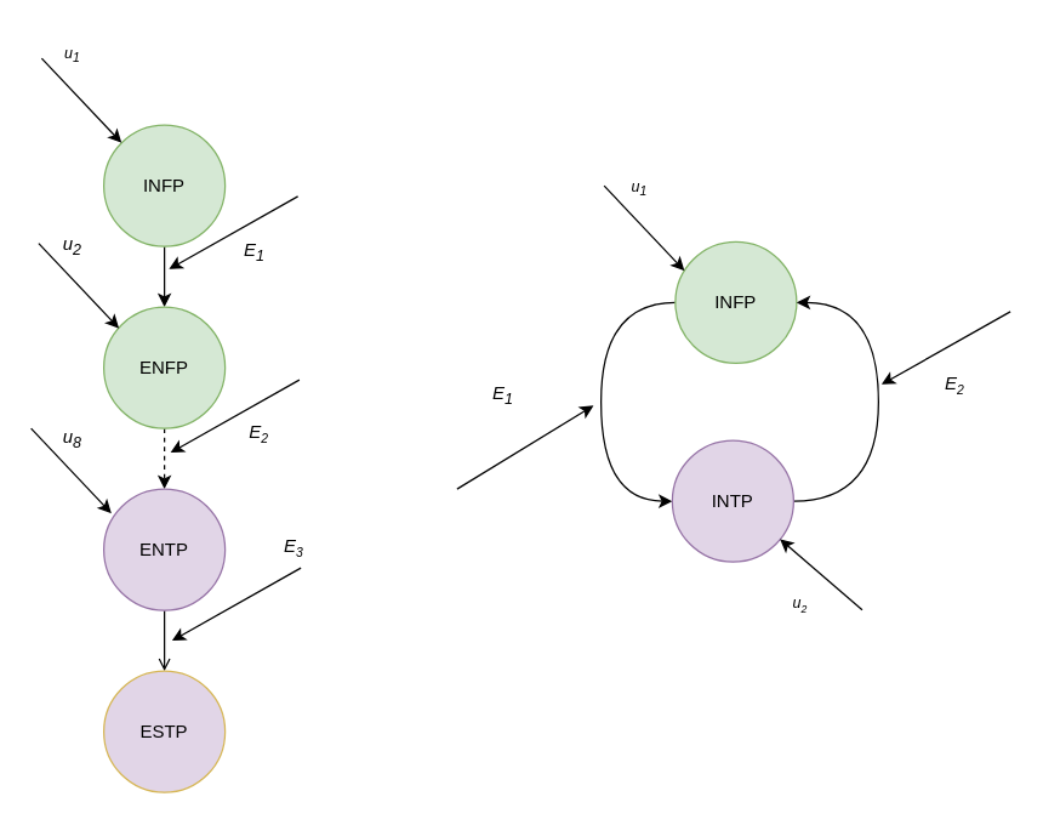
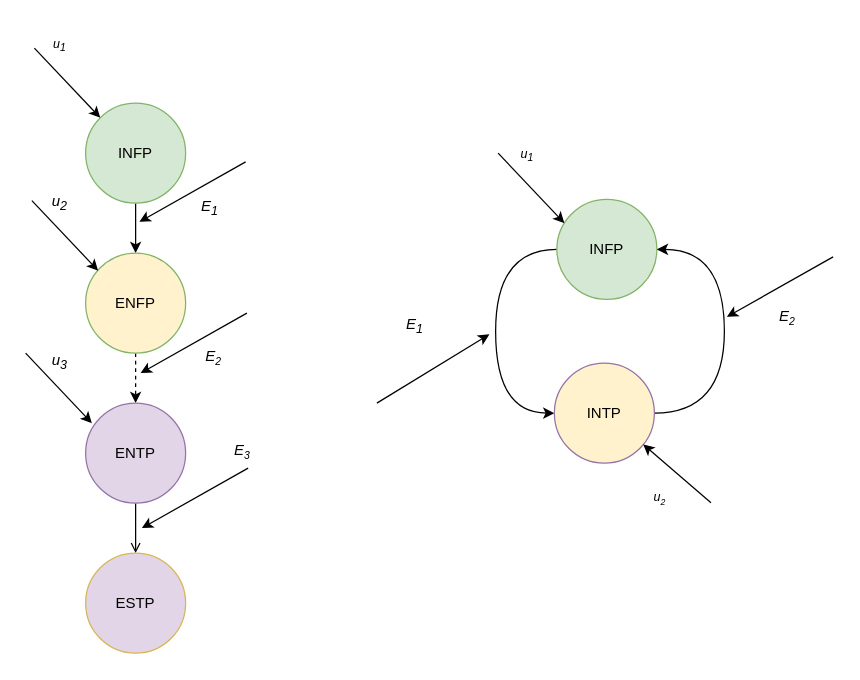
  <mxCell id="0" />
  <mxCell id="1" parent="0" />
  <mxCell id="2" style="edgeStyle=orthogonalEdgeStyle;rounded=0;orthogonalLoop=1;jettySize=auto;html=1;exitX=0.5;exitY=1;exitDx=0;exitDy=0;entryX=0.5;entryY=0;entryDx=0;entryDy=0;" edge="1" parent="1" source="3" target="5"><mxGeometry relative="1" as="geometry" /></mxCell>
  <mxCell id="3" value="INFP" style="ellipse;whiteSpace=wrap;html=1;aspect=fixed;fillColor=#d5e8d4;strokeColor=#82b366;" vertex="1" parent="1"><mxGeometry x="68" y="82" width="80" height="80" as="geometry" /></mxCell>
  <mxCell id="4" style="edgeStyle=orthogonalEdgeStyle;rounded=0;orthogonalLoop=1;jettySize=auto;html=1;exitX=0.5;exitY=1;exitDx=0;exitDy=0;entryX=0.5;entryY=0;entryDx=0;entryDy=0;dashed=1;" edge="1" parent="1" source="5" target="7"><mxGeometry relative="1" as="geometry" /></mxCell>
- <mxCell id="5" value="ENFP" style="ellipse;whiteSpace=wrap;html=1;aspect=fixed;fillColor=#d5e8d4;strokeColor=#82b366;" vertex="1" parent="1"><mxGeometry x="68" y="202" width="80" height="80" as="geometry" /></mxCell>
+ <mxCell id="5" value="ENFP" style="ellipse;whiteSpace=wrap;html=1;aspect=fixed;fillColor=#fff2cc;strokeColor=#82b366;" vertex="1" parent="1"><mxGeometry x="68" y="202" width="80" height="80" as="geometry" /></mxCell>
  <mxCell id="6" style="edgeStyle=orthogonalEdgeStyle;rounded=0;orthogonalLoop=1;jettySize=auto;html=1;exitX=0.5;exitY=1;exitDx=0;exitDy=0;entryX=0.5;entryY=0;entryDx=0;entryDy=0;endArrow=open;" edge="1" parent="1" source="7" target="20"><mxGeometry relative="1" as="geometry" /></mxCell>
  <mxCell id="7" value="ENTP" style="ellipse;whiteSpace=wrap;html=1;aspect=fixed;fillColor=#e1d5e7;strokeColor=#9673a6;" vertex="1" parent="1"><mxGeometry x="68" y="322" width="80" height="80" as="geometry" /></mxCell>
  <mxCell id="8" value="" style="endArrow=classic;html=1;rounded=0;entryX=0;entryY=0;entryDx=0;entryDy=0;" edge="1" parent="1" target="3"><mxGeometry width="50" height="50" relative="1" as="geometry"><mxPoint x="27" y="38" as="sourcePoint" /><mxPoint x="399" y="226" as="targetPoint" /></mxGeometry></mxCell>
  <mxCell id="9" value="" style="endArrow=classic;html=1;rounded=0;entryX=0;entryY=0;entryDx=0;entryDy=0;" edge="1" parent="1"><mxGeometry width="50" height="50" relative="1" as="geometry"><mxPoint x="25" y="160" as="sourcePoint" /><mxPoint x="78" y="216" as="targetPoint" /></mxGeometry></mxCell>
  <mxCell id="10" value="" style="endArrow=classic;html=1;rounded=0;entryX=0;entryY=0;entryDx=0;entryDy=0;" edge="1" parent="1"><mxGeometry width="50" height="50" relative="1" as="geometry"><mxPoint x="20" y="282" as="sourcePoint" /><mxPoint x="73" y="338" as="targetPoint" /></mxGeometry></mxCell>
  <mxCell id="11" value="&lt;span style=&quot;font-size: 10px;&quot;&gt;&lt;i&gt;u&lt;sub&gt;1&lt;/sub&gt;&lt;/i&gt;&lt;/span&gt;" style="text;html=1;align=center;verticalAlign=middle;resizable=0;points=[];autosize=1;strokeColor=none;fillColor=none;" vertex="1" parent="1"><mxGeometry x="33" y="20" width="28" height="28" as="geometry" /></mxCell>
  <mxCell id="12" value="&lt;i&gt;u&lt;sub&gt;2&lt;/sub&gt;&lt;/i&gt;" style="text;html=1;align=center;verticalAlign=middle;resizable=0;points=[];autosize=1;strokeColor=none;fillColor=none;" vertex="1" parent="1"><mxGeometry x="32" y="147" width="30" height="29" as="geometry" /></mxCell>
- <mxCell id="13" value="&lt;i&gt;u&lt;sub&gt;8&lt;/sub&gt;&lt;/i&gt;" style="text;html=1;align=center;verticalAlign=middle;resizable=0;points=[];autosize=1;strokeColor=none;fillColor=none;" vertex="1" parent="1"><mxGeometry x="32" y="274" width="30" height="29" as="geometry" /></mxCell>
+ <mxCell id="13" value="&lt;i&gt;u&lt;sub&gt;3&lt;/sub&gt;&lt;/i&gt;" style="text;html=1;align=center;verticalAlign=middle;resizable=0;points=[];autosize=1;strokeColor=none;fillColor=none;" vertex="1" parent="1"><mxGeometry x="32" y="274" width="30" height="29" as="geometry" /></mxCell>
  <mxCell id="14" value="" style="endArrow=classic;html=1;rounded=0;" edge="1" parent="1"><mxGeometry width="50" height="50" relative="1" as="geometry"><mxPoint x="196" y="129" as="sourcePoint" /><mxPoint x="111" y="177" as="targetPoint" /></mxGeometry></mxCell>
  <mxCell id="15" value="&lt;i&gt;E&lt;sub&gt;1&lt;/sub&gt;&lt;/i&gt;" style="text;html=1;align=center;verticalAlign=middle;resizable=0;points=[];autosize=1;strokeColor=none;fillColor=none;" vertex="1" parent="1"><mxGeometry x="151" y="151" width="32" height="29" as="geometry" /></mxCell>
  <mxCell id="16" value="&lt;i&gt;E&lt;span style=&quot;font-size: 10px;&quot;&gt;&lt;sub&gt;3&lt;/sub&gt;&lt;/span&gt;&lt;/i&gt;" style="text;html=1;align=center;verticalAlign=middle;resizable=0;points=[];autosize=1;strokeColor=none;fillColor=none;" vertex="1" parent="1"><mxGeometry x="177" y="346" width="31" height="28" as="geometry" /></mxCell>
  <mxCell id="17" value="&lt;i&gt;E&lt;span style=&quot;font-size: 10px;&quot;&gt;&lt;sub&gt;2&lt;/sub&gt;&lt;/span&gt;&lt;/i&gt;" style="text;html=1;align=center;verticalAlign=middle;resizable=0;points=[];autosize=1;strokeColor=none;fillColor=none;" vertex="1" parent="1"><mxGeometry x="154" y="271" width="31" height="28" as="geometry" /></mxCell>
  <mxCell id="18" value="" style="endArrow=classic;html=1;rounded=0;" edge="1" parent="1"><mxGeometry width="50" height="50" relative="1" as="geometry"><mxPoint x="197" y="250" as="sourcePoint" /><mxPoint x="112" y="298" as="targetPoint" /></mxGeometry></mxCell>
  <mxCell id="19" value="" style="endArrow=classic;html=1;rounded=0;" edge="1" parent="1"><mxGeometry width="50" height="50" relative="1" as="geometry"><mxPoint x="198" y="374" as="sourcePoint" /><mxPoint x="113" y="422" as="targetPoint" /></mxGeometry></mxCell>
  <mxCell id="20" value="ESTP" style="ellipse;whiteSpace=wrap;html=1;aspect=fixed;fillColor=#e1d5e7;strokeColor=#d6b656;" vertex="1" parent="1"><mxGeometry x="68" y="442" width="80" height="80" as="geometry" /></mxCell>
  <mxCell id="21" style="edgeStyle=orthogonalEdgeStyle;rounded=0;orthogonalLoop=1;jettySize=auto;html=1;exitX=0;exitY=0.5;exitDx=0;exitDy=0;entryX=0;entryY=0.5;entryDx=0;entryDy=0;curved=1;" edge="1" parent="1" source="22" target="26"><mxGeometry relative="1" as="geometry"><Array as="points"><mxPoint x="396" y="199" /><mxPoint x="396" y="330" /></Array></mxGeometry></mxCell>
  <mxCell id="22" value="INFP" style="ellipse;whiteSpace=wrap;html=1;aspect=fixed;fillColor=#d5e8d4;strokeColor=#82b366;" vertex="1" parent="1"><mxGeometry x="445" y="159" width="80" height="80" as="geometry" /></mxCell>
  <mxCell id="23" value="&lt;span style=&quot;font-size: 10px;&quot;&gt;&lt;i&gt;u&lt;sub&gt;1&lt;/sub&gt;&lt;/i&gt;&lt;/span&gt;" style="text;html=1;align=center;verticalAlign=middle;resizable=0;points=[];autosize=1;strokeColor=none;fillColor=none;" vertex="1" parent="1"><mxGeometry x="407" y="108" width="28" height="28" as="geometry" /></mxCell>
  <mxCell id="24" value="" style="endArrow=classic;html=1;rounded=0;entryX=0;entryY=0;entryDx=0;entryDy=0;" edge="1" parent="1"><mxGeometry width="50" height="50" relative="1" as="geometry"><mxPoint x="398" y="122" as="sourcePoint" /><mxPoint x="451" y="178" as="targetPoint" /></mxGeometry></mxCell>
  <mxCell id="25" style="edgeStyle=orthogonalEdgeStyle;rounded=0;orthogonalLoop=1;jettySize=auto;html=1;exitX=1;exitY=0.5;exitDx=0;exitDy=0;entryX=1;entryY=0.5;entryDx=0;entryDy=0;curved=1;" edge="1" parent="1" source="26" target="22"><mxGeometry relative="1" as="geometry"><Array as="points"><mxPoint x="579" y="330" /><mxPoint x="579" y="199" /></Array></mxGeometry></mxCell>
- <mxCell id="26" value="INTP" style="ellipse;whiteSpace=wrap;html=1;aspect=fixed;fillColor=#e1d5e7;strokeColor=#9673a6;" vertex="1" parent="1"><mxGeometry x="443" y="290" width="80" height="80" as="geometry" /></mxCell>
+ <mxCell id="26" value="INTP" style="ellipse;whiteSpace=wrap;html=1;aspect=fixed;fillColor=#fff2cc;strokeColor=#9673a6;" vertex="1" parent="1"><mxGeometry x="443" y="290" width="80" height="80" as="geometry" /></mxCell>
  <mxCell id="27" value="&lt;i style=&quot;&quot;&gt;&lt;span style=&quot;font-size: 10px;&quot;&gt;u&lt;/span&gt;&lt;span style=&quot;font-size: 8.333px;&quot;&gt;&lt;sub&gt;2&lt;/sub&gt;&lt;/span&gt;&lt;/i&gt;" style="text;html=1;align=center;verticalAlign=middle;resizable=0;points=[];autosize=1;strokeColor=none;fillColor=none;" vertex="1" parent="1"><mxGeometry x="513" y="383" width="27" height="27" as="geometry" /></mxCell>
  <mxCell id="28" value="" style="endArrow=classic;html=1;rounded=0;entryX=0;entryY=1;entryDx=0;entryDy=0;" edge="1" parent="1"><mxGeometry width="50" height="50" relative="1" as="geometry"><mxPoint x="568.28" y="401.72" as="sourcePoint" /><mxPoint x="513.996" y="355.004" as="targetPoint" /></mxGeometry></mxCell>
  <mxCell id="29" value="" style="endArrow=classic;html=1;rounded=0;" edge="1" parent="1"><mxGeometry width="50" height="50" relative="1" as="geometry"><mxPoint x="666" y="205" as="sourcePoint" /><mxPoint x="581" y="253" as="targetPoint" /></mxGeometry></mxCell>
  <mxCell id="30" value="&lt;i&gt;E&lt;sub&gt;1&lt;/sub&gt;&lt;/i&gt;" style="text;html=1;align=center;verticalAlign=middle;resizable=0;points=[];autosize=1;strokeColor=none;fillColor=none;" vertex="1" parent="1"><mxGeometry x="315" y="245" width="32" height="29" as="geometry" /></mxCell>
  <mxCell id="31" value="&lt;i&gt;E&lt;span style=&quot;font-size: 10px;&quot;&gt;&lt;sub&gt;2&lt;/sub&gt;&lt;/span&gt;&lt;/i&gt;" style="text;html=1;align=center;verticalAlign=middle;resizable=0;points=[];autosize=1;strokeColor=none;fillColor=none;" vertex="1" parent="1"><mxGeometry x="613" y="239" width="31" height="28" as="geometry" /></mxCell>
  <mxCell id="32" value="" style="endArrow=classic;html=1;rounded=0;" edge="1" parent="1"><mxGeometry width="50" height="50" relative="1" as="geometry"><mxPoint x="301" y="322" as="sourcePoint" /><mxPoint x="391" y="267" as="targetPoint" /></mxGeometry></mxCell>
